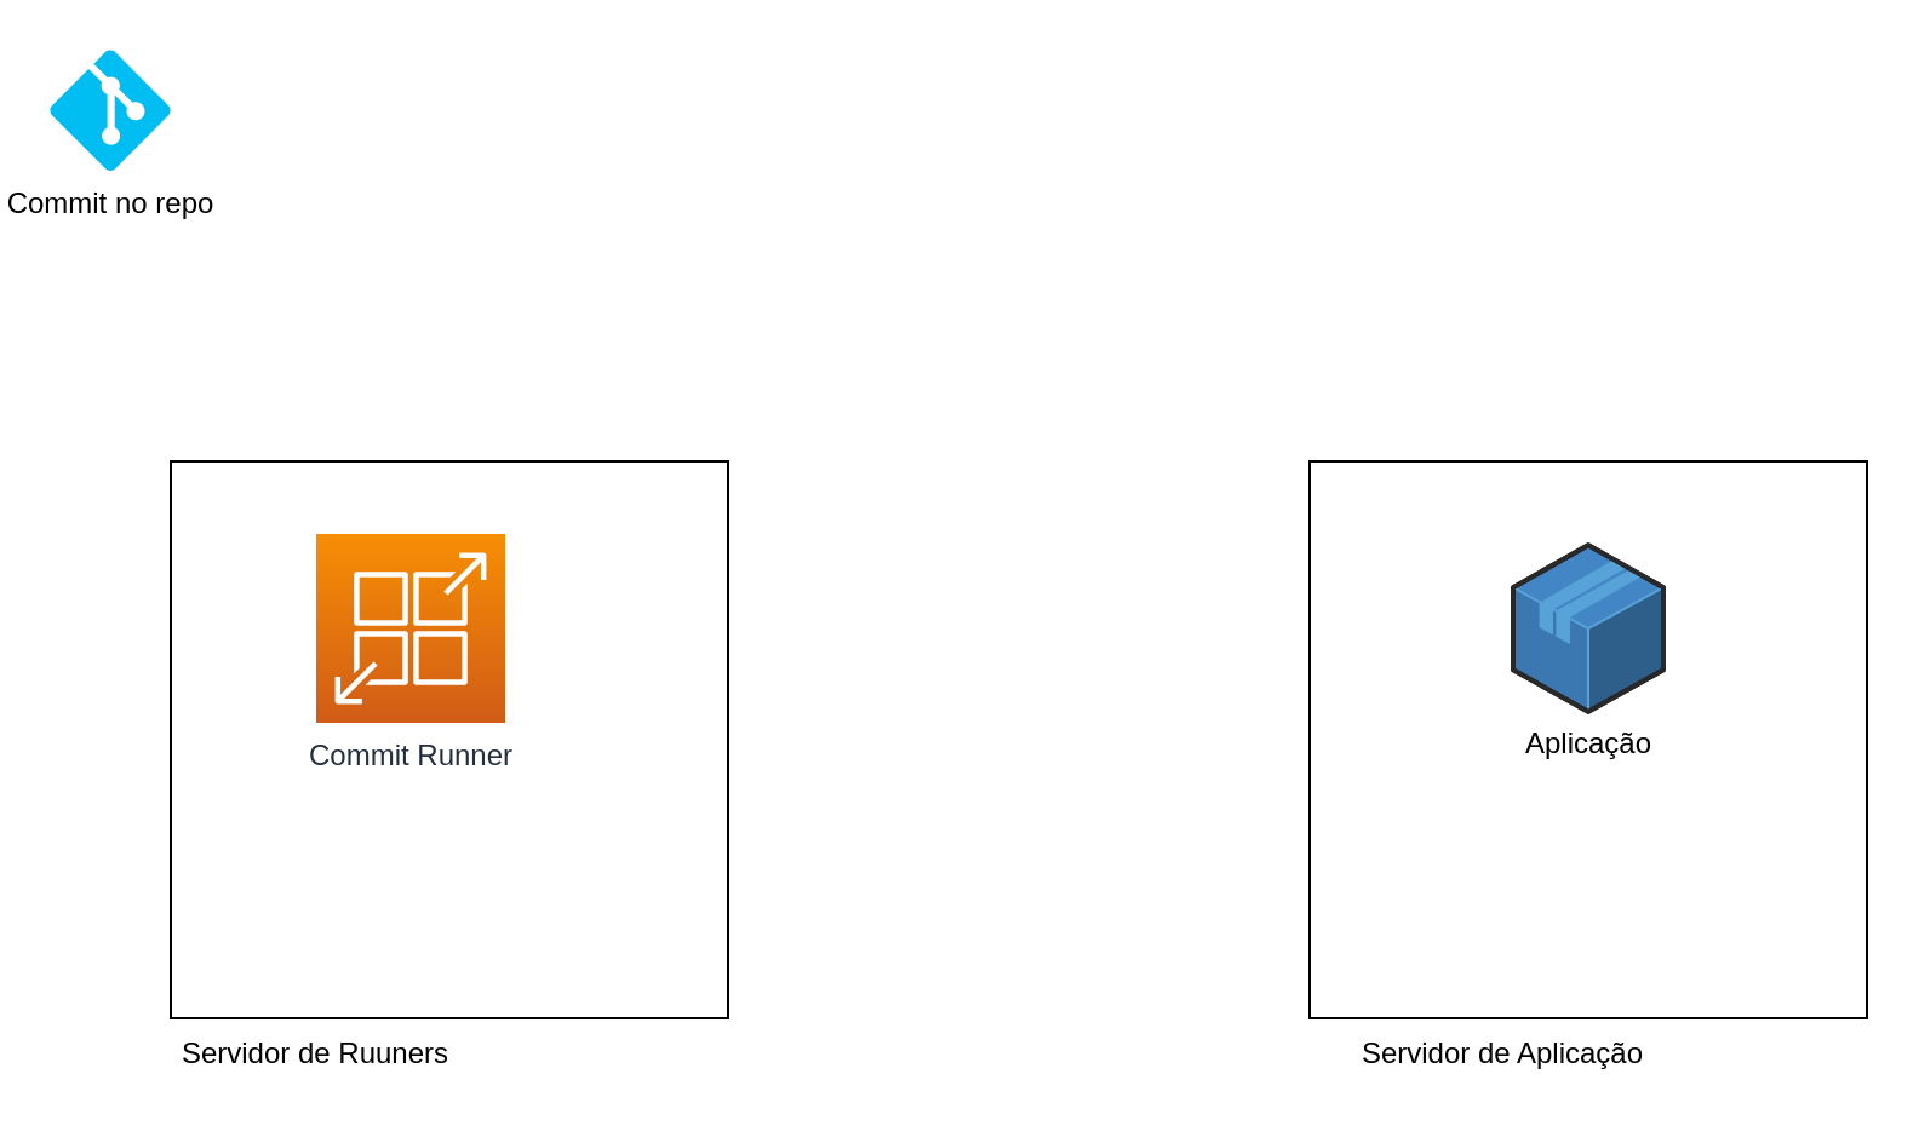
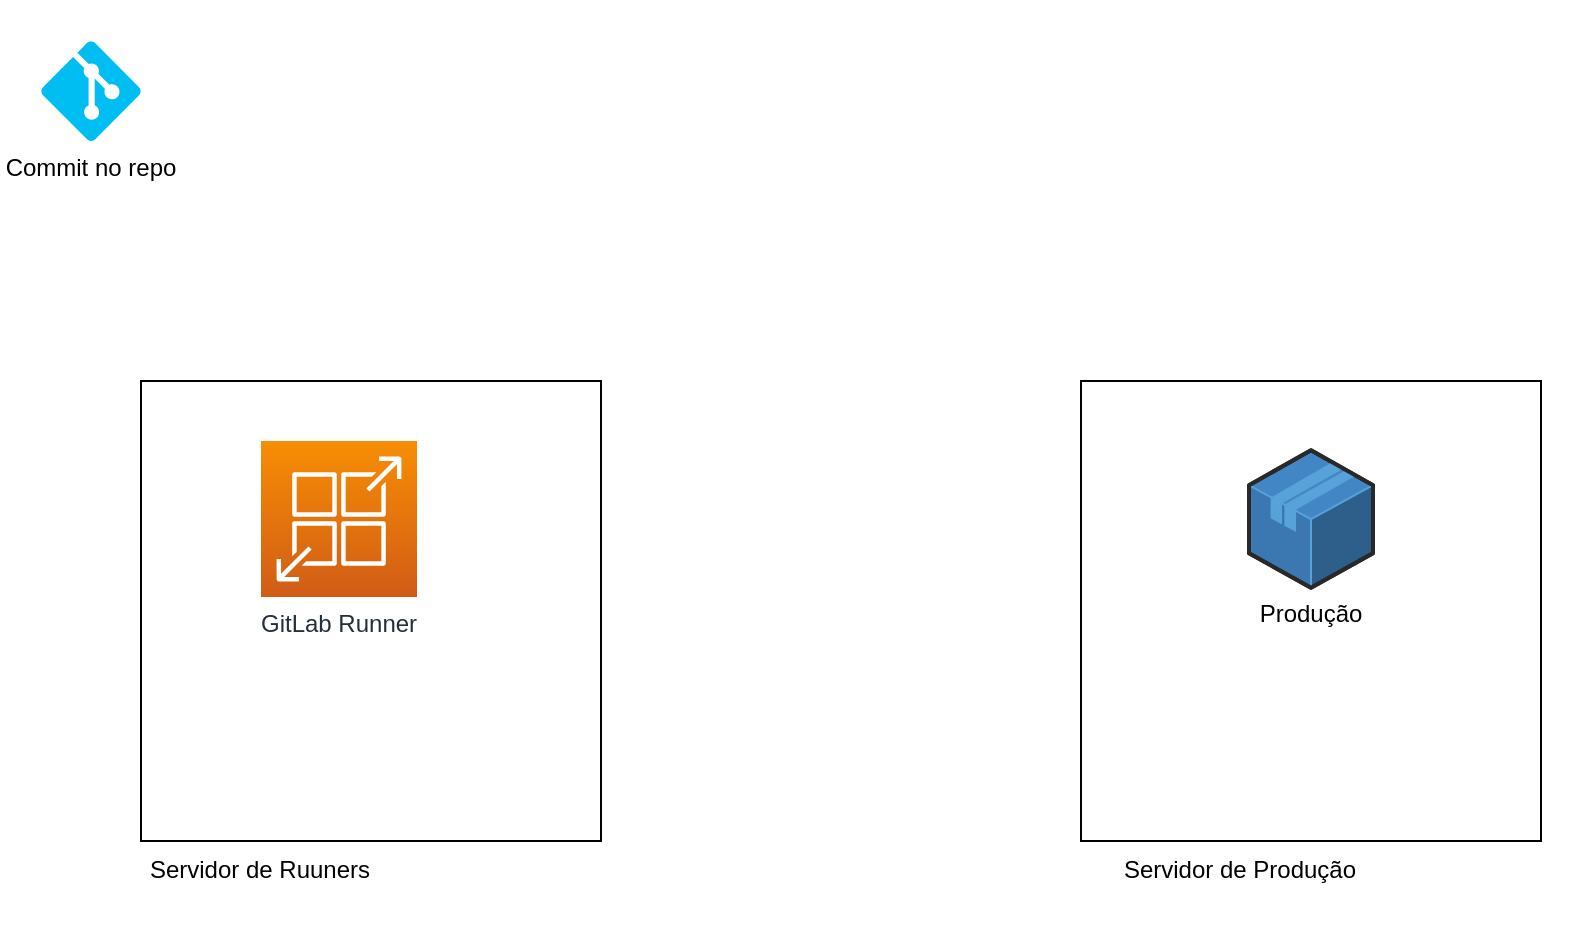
  <mxCell id="0" />
  <mxCell id="1" parent="0" />
  <mxCell id="2" value="" style="whiteSpace=wrap;html=1;aspect=fixed;fillColor=none;" vertex="1" parent="1"><mxGeometry x="70" y="190" width="230" height="230" as="geometry" /></mxCell>
- <mxCell id="3" value="Commit Runner" style="sketch=0;points=[[0,0,0],[0.25,0,0],[0.5,0,0],[0.75,0,0],[1,0,0],[0,1,0],[0.25,1,0],[0.5,1,0],[0.75,1,0],[1,1,0],[0,0.25,0],[0,0.5,0],[0,0.75,0],[1,0.25,0],[1,0.5,0],[1,0.75,0]];outlineConnect=0;fontColor=#232F3E;gradientColor=#F78E04;gradientDirection=north;fillColor=#D05C17;strokeColor=#ffffff;dashed=0;verticalLabelPosition=bottom;verticalAlign=top;align=center;html=1;fontSize=12;fontStyle=0;aspect=fixed;shape=mxgraph.aws4.resourceIcon;resIcon=mxgraph.aws4.app_runner;" vertex="1" parent="1"><mxGeometry x="130" y="220" width="78" height="78" as="geometry" /></mxCell>
+ <mxCell id="3" value="GitLab Runner" style="sketch=0;points=[[0,0,0],[0.25,0,0],[0.5,0,0],[0.75,0,0],[1,0,0],[0,1,0],[0.25,1,0],[0.5,1,0],[0.75,1,0],[1,1,0],[0,0.25,0],[0,0.5,0],[0,0.75,0],[1,0.25,0],[1,0.5,0],[1,0.75,0]];outlineConnect=0;fontColor=#232F3E;gradientColor=#F78E04;gradientDirection=north;fillColor=#D05C17;strokeColor=#ffffff;dashed=0;verticalLabelPosition=bottom;verticalAlign=top;align=center;html=1;fontSize=12;fontStyle=0;aspect=fixed;shape=mxgraph.aws4.resourceIcon;resIcon=mxgraph.aws4.app_runner;" vertex="1" parent="1"><mxGeometry x="130" y="220" width="78" height="78" as="geometry" /></mxCell>
  <mxCell id="4" value="Commit no repo" style="verticalLabelPosition=bottom;html=1;verticalAlign=top;align=center;strokeColor=none;fillColor=#00BEF2;shape=mxgraph.azure.git_repository;" vertex="1" parent="1"><mxGeometry x="20" y="20" width="50" height="50" as="geometry" /></mxCell>
  <mxCell id="5" value="" style="whiteSpace=wrap;html=1;aspect=fixed;fillColor=none;" vertex="1" parent="1"><mxGeometry x="540" y="190" width="230" height="230" as="geometry" /></mxCell>
- <mxCell id="6" value="Aplicação" style="verticalLabelPosition=bottom;html=1;verticalAlign=top;strokeWidth=1;align=center;outlineConnect=0;dashed=0;outlineConnect=0;shape=mxgraph.aws3d.application;fillColor=#4286c5;strokeColor=#57A2D8;aspect=fixed;" vertex="1" parent="1"><mxGeometry x="624" y="224.6" width="62" height="68.8" as="geometry" /></mxCell>
+ <mxCell id="6" value="Produção" style="verticalLabelPosition=bottom;html=1;verticalAlign=top;strokeWidth=1;align=center;outlineConnect=0;dashed=0;outlineConnect=0;shape=mxgraph.aws3d.application;fillColor=#4286c5;strokeColor=#57A2D8;aspect=fixed;" vertex="1" parent="1"><mxGeometry x="624" y="224.6" width="62" height="68.8" as="geometry" /></mxCell>
  <mxCell id="7" value="Servidor de Ruuners" style="text;html=1;strokeColor=none;fillColor=none;align=center;verticalAlign=middle;whiteSpace=wrap;rounded=0;" vertex="1" parent="1"><mxGeometry x="70" y="420" width="120" height="30" as="geometry" /></mxCell>
- <mxCell id="8" value="Servidor de Aplicação" style="text;html=1;strokeColor=none;fillColor=none;align=center;verticalAlign=middle;whiteSpace=wrap;rounded=0;" vertex="1" parent="1"><mxGeometry x="540" y="420" width="160" height="30" as="geometry" /></mxCell>
+ <mxCell id="8" value="Servidor de Produção" style="text;html=1;strokeColor=none;fillColor=none;align=center;verticalAlign=middle;whiteSpace=wrap;rounded=0;" vertex="1" parent="1"><mxGeometry x="540" y="420" width="160" height="30" as="geometry" /></mxCell>
